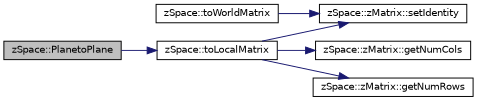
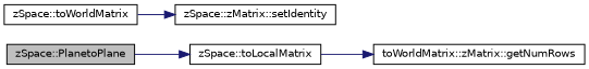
  digraph {
    rankdir=LR
    node [color=black fillcolor=white fontname=Helvetica fontsize=10 shape=record style=filled]
    edge [color=midnightblue fontname=Helvetica fontsize=10 labelfontname=Helvetica labelfontsize=10 style=solid]
    n1 [fillcolor=grey75 fontcolor=black height=0.2 label="zSpace::PlanetoPlane" width=0.4]
    n2 [height=0.2 label="zSpace::toLocalMatrix" width=0.4]
    n3 [height=0.2 label="zSpace::toWorldMatrix" width=0.4]
    n4 [height=0.2 label="zSpace::zMatrix::setIdentity" width=0.4]
-   n5 [height=0.2 label="zSpace::zMatrix::getNumCols" width=0.4]
-   n6 [height=0.2 label="zSpace::zMatrix::getNumRows" width=0.4]
+   n6 [height=0.2 label="toWorldMatrix::zMatrix::getNumRows" width=0.4]
    n1 -> n2
-   n2 -> n4
-   n2 -> n5
    n2 -> n6
    n3 -> n4
  }
